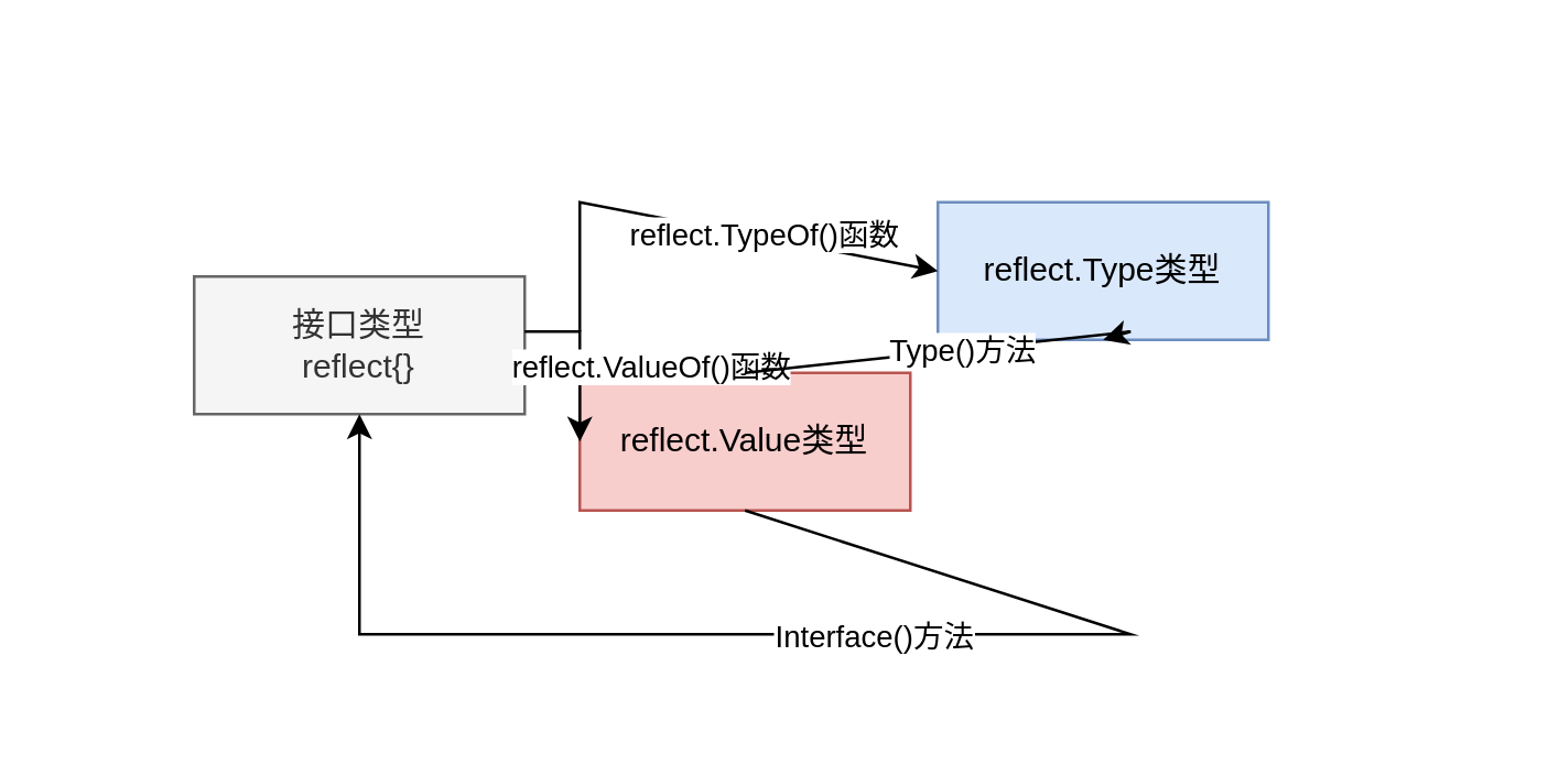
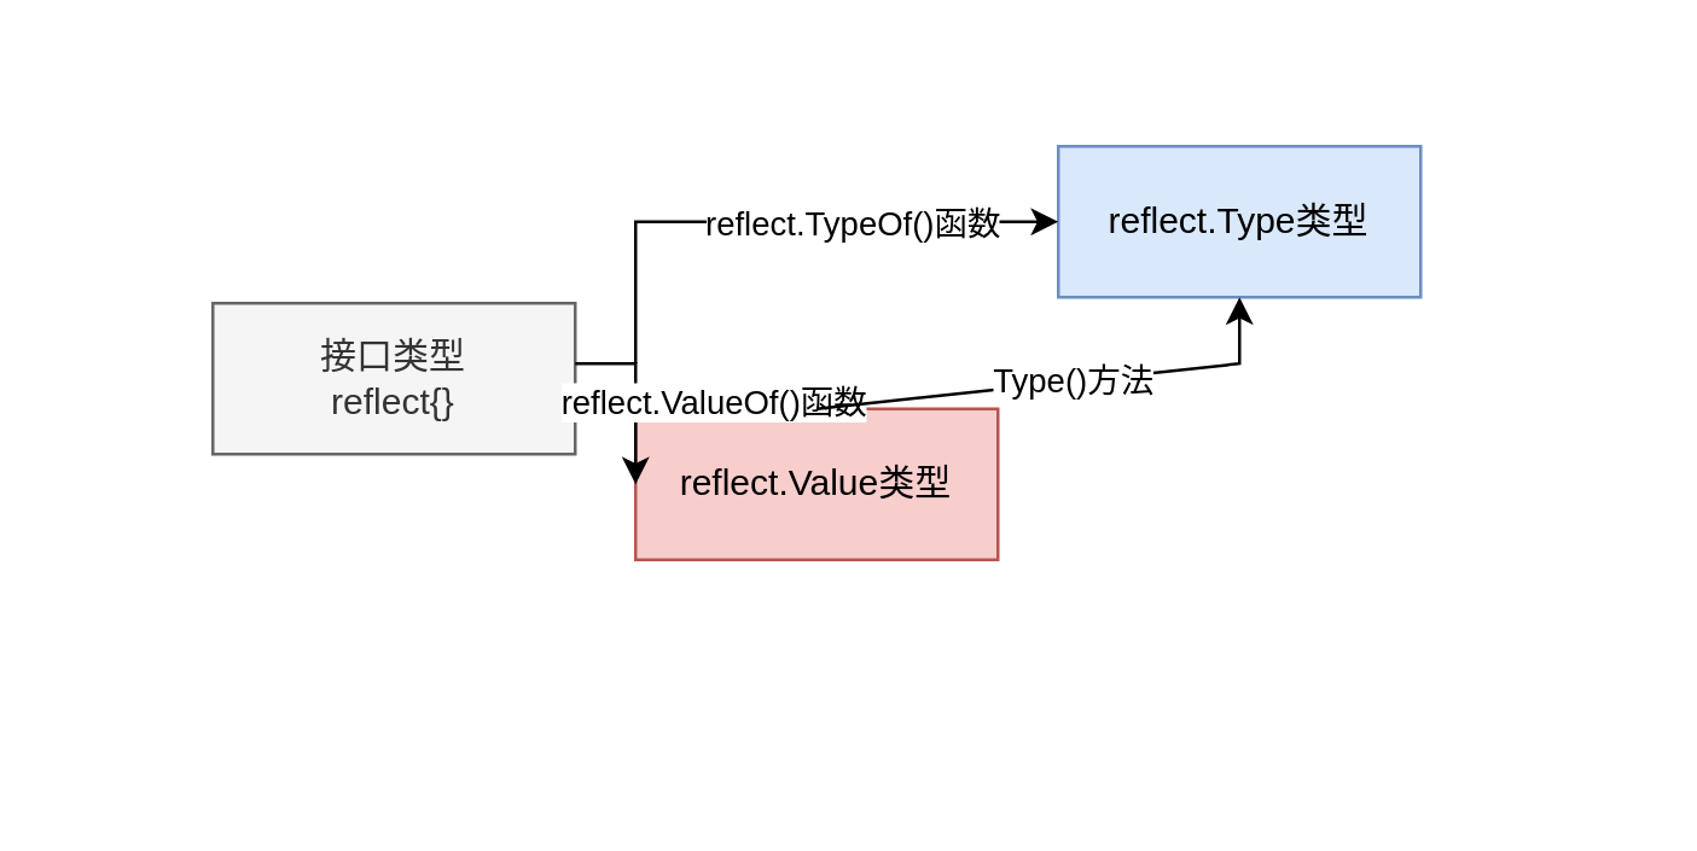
  <mxCell id="0" />
  <mxCell id="1" parent="0" />
  <mxCell id="2" value="接口类型&lt;br&gt;reflect{}" style="rounded=0;whiteSpace=wrap;html=1;fillColor=#f5f5f5;strokeColor=#666666;fontColor=#333333;" vertex="1" parent="1"><mxGeometry x="70" y="100" width="120" height="50" as="geometry" /></mxCell>
- <mxCell id="3" value="reflect.Type类型" style="rounded=0;whiteSpace=wrap;html=1;fillColor=#dae8fc;strokeColor=#6c8ebf;" vertex="1" parent="1"><mxGeometry x="340" y="73" width="120" height="50" as="geometry" /></mxCell>
+ <mxCell id="3" value="reflect.Type类型" style="rounded=0;whiteSpace=wrap;html=1;fillColor=#dae8fc;strokeColor=#6c8ebf;" vertex="1" parent="1"><mxGeometry x="350" y="48" width="120" height="50" as="geometry" /></mxCell>
  <mxCell id="4" value="reflect.Value类型" style="rounded=0;whiteSpace=wrap;html=1;fillColor=#f8cecc;strokeColor=#b85450;" vertex="1" parent="1"><mxGeometry x="210" y="135" width="120" height="50" as="geometry" /></mxCell>
  <mxCell id="5" value="" style="endArrow=classic;html=1;entryX=0;entryY=0.5;entryDx=0;entryDy=0;rounded=0;" edge="1" parent="1" target="3"><mxGeometry width="50" height="50" relative="1" as="geometry"><mxPoint x="210" y="120" as="sourcePoint" /><mxPoint x="400" y="130" as="targetPoint" /><Array as="points"><mxPoint x="210" y="73" /></Array></mxGeometry></mxCell>
  <mxCell id="6" value="reflect.TypeOf()函数" style="edgeLabel;html=1;align=center;verticalAlign=middle;resizable=0;points=[];" vertex="1" connectable="0" parent="5"><mxGeometry x="0.179" y="3" relative="1" as="geometry"><mxPoint x="8" y="3" as="offset" /></mxGeometry></mxCell>
  <mxCell id="7" value="" style="endArrow=classic;html=1;entryX=0;entryY=0.5;entryDx=0;entryDy=0;exitX=1;exitY=0.5;exitDx=0;exitDy=0;rounded=0;" edge="1" parent="1" target="4"><mxGeometry width="50" height="50" relative="1" as="geometry"><mxPoint x="190" y="120" as="sourcePoint" /><mxPoint x="350" y="60" as="targetPoint" /><Array as="points"><mxPoint x="210" y="120" /><mxPoint x="210" y="160" /></Array></mxGeometry></mxCell>
  <mxCell id="8" value="reflect.ValueOf()函数" style="edgeLabel;html=1;align=center;verticalAlign=middle;resizable=0;points=[];" vertex="1" connectable="0" parent="7"><mxGeometry x="0.05" relative="1" as="geometry"><mxPoint x="25" as="offset" /></mxGeometry></mxCell>
  <mxCell id="9" value="" style="endArrow=classic;html=1;entryX=0.5;entryY=1;entryDx=0;entryDy=0;exitX=0.5;exitY=0;exitDx=0;exitDy=0;rounded=0;" edge="1" parent="1" source="4" target="3"><mxGeometry width="50" height="50" relative="1" as="geometry"><mxPoint x="200" y="130" as="sourcePoint" /><mxPoint x="360" y="190" as="targetPoint" /><Array as="points"><mxPoint x="410" y="120" /></Array></mxGeometry></mxCell>
  <mxCell id="10" value="Type()方法" style="edgeLabel;html=1;align=center;verticalAlign=middle;resizable=0;points=[];" vertex="1" connectable="0" parent="9"><mxGeometry x="0.05" relative="1" as="geometry"><mxPoint as="offset" /></mxGeometry></mxCell>
- <mxCell id="11" value="" style="endArrow=classic;html=1;entryX=0.5;entryY=1;entryDx=0;entryDy=0;exitX=0.5;exitY=1;exitDx=0;exitDy=0;rounded=0;" edge="1" parent="1" source="4" target="2"><mxGeometry width="50" height="50" relative="1" as="geometry"><mxPoint x="200" y="130" as="sourcePoint" /><mxPoint x="360" y="190" as="targetPoint" /><Array as="points"><mxPoint x="410" y="230" /><mxPoint x="130" y="230" /></Array></mxGeometry></mxCell>
- <mxCell id="12" value="Interface()方法" style="edgeLabel;html=1;align=center;verticalAlign=middle;resizable=0;points=[];" vertex="1" connectable="0" parent="11"><mxGeometry x="0.05" relative="1" as="geometry"><mxPoint x="25" as="offset" /></mxGeometry></mxCell>
  <mxCell id="13" value="" style="endArrow=none;html=1;strokeColor=none;" edge="1" parent="1"><mxGeometry width="50" height="50" relative="1" as="geometry"><mxPoint x="20" y="110" as="sourcePoint" /><mxPoint x="540" y="110" as="targetPoint" /></mxGeometry></mxCell>
  <mxCell id="14" value="" style="endArrow=none;html=1;strokeColor=none;" edge="1" parent="1"><mxGeometry width="50" height="50" relative="1" as="geometry"><mxPoint x="260" y="20" as="sourcePoint" /><mxPoint x="260" y="260" as="targetPoint" /></mxGeometry></mxCell>
